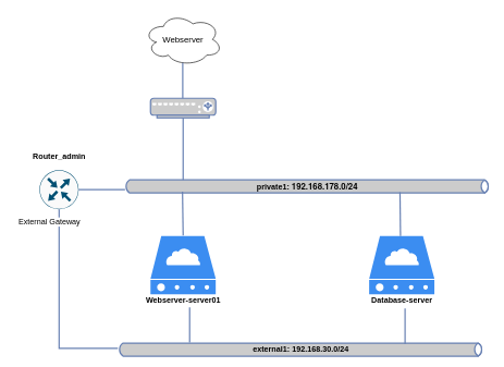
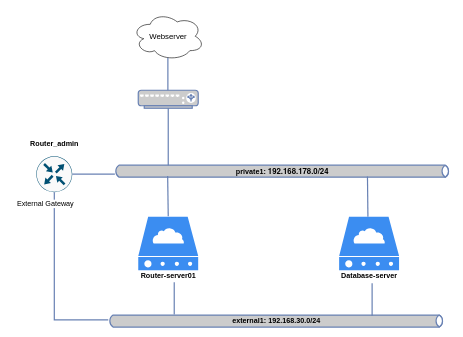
  <mxCell id="0" />
  <mxCell id="1" parent="0" />
  <mxCell id="2" value="" style="html=1;aspect=fixed;strokeColor=none;shadow=0;align=center;verticalAlign=top;fillColor=#3B8DF1;shape=mxgraph.gcp2.cloud_server" vertex="1" parent="1"><mxGeometry x="565" y="361" width="100" height="89" as="geometry" /></mxCell>
  <mxCell id="3" value="&lt;font size=&quot;1&quot;&gt;&lt;b style=&quot;font-size: 12px&quot;&gt;Database-server&lt;/b&gt;&lt;/font&gt;" style="text;html=1;align=center;verticalAlign=middle;resizable=0;points=[];autosize=1;" vertex="1" parent="1"><mxGeometry x="560" y="450" width="110" height="20" as="geometry" /></mxCell>
  <mxCell id="4" value="" style="html=1;aspect=fixed;strokeColor=none;shadow=0;align=center;verticalAlign=top;fillColor=#3B8DF1;shape=mxgraph.gcp2.cloud_server" vertex="1" parent="1"><mxGeometry x="230" y="361" width="100" height="89" as="geometry" /></mxCell>
- <mxCell id="5" value="&lt;b&gt;Webserver-server01&lt;/b&gt;" style="text;html=1;align=center;verticalAlign=middle;resizable=0;points=[];autosize=1;" vertex="1" parent="1"><mxGeometry x="215" y="450" width="130" height="20" as="geometry" /></mxCell>
+ <mxCell id="5" value="&lt;b&gt;Router-server01&lt;/b&gt;" style="text;html=1;align=center;verticalAlign=middle;resizable=0;points=[];autosize=1;" vertex="1" parent="1"><mxGeometry x="215" y="450" width="130" height="20" as="geometry" /></mxCell>
  <mxCell id="6" value="" style="fontColor=#0066CC;verticalAlign=top;verticalLabelPosition=bottom;labelPosition=center;align=center;html=1;outlineConnect=0;fillColor=#CCCCCC;strokeColor=#6881B3;gradientColor=none;gradientDirection=north;strokeWidth=2;shape=mxgraph.networks.load_balancer;" vertex="1" parent="1"><mxGeometry x="230" y="150" width="100" height="30" as="geometry" /></mxCell>
  <mxCell id="7" value="" style="points=[[0.5,0,0],[1,0.5,0],[0.5,1,0],[0,0.5,0],[0.145,0.145,0],[0.856,0.145,0],[0.855,0.856,0],[0.145,0.855,0]];verticalLabelPosition=bottom;html=1;verticalAlign=top;aspect=fixed;align=center;pointerEvents=1;shape=mxgraph.cisco19.rect;prIcon=router;fillColor=#FAFAFA;strokeColor=#005073;" vertex="1" parent="1"><mxGeometry x="60" y="260" width="60" height="60" as="geometry" /></mxCell>
  <mxCell id="8" value="&lt;font color=&quot;#000000&quot;&gt;&lt;b&gt;private1:&amp;nbsp;&lt;span style=&quot;font-family: &amp;#34;helvetica neue&amp;#34; , &amp;#34;helvetica&amp;#34; , &amp;#34;arial&amp;#34; , sans-serif ; font-size: 13px ; text-align: left&quot;&gt;192.168.178.0/24&lt;/span&gt;&lt;/b&gt;&lt;/font&gt;" style="html=1;fillColor=#CCCCCC;strokeColor=#6881B3;gradientColor=none;gradientDirection=north;strokeWidth=2;shape=mxgraph.networks.bus;gradientColor=none;gradientDirection=north;fontColor=#ffffff;perimeter=backbonePerimeter;backboneSize=20;" vertex="1" parent="1"><mxGeometry x="190" y="280" width="560" height="10" as="geometry" /></mxCell>
  <mxCell id="9" value="" style="strokeColor=#6881B3;edgeStyle=none;rounded=0;endArrow=none;html=1;strokeWidth=2;" edge="1" target="8" parent="1" source="6"><mxGeometry relative="1" as="geometry"><mxPoint x="300" y="220" as="sourcePoint" /></mxGeometry></mxCell>
  <mxCell id="10" value="" style="strokeColor=#6881B3;edgeStyle=none;rounded=0;endArrow=none;html=1;strokeWidth=2;exitX=0.159;exitY=1.3;exitDx=0;exitDy=0;exitPerimeter=0;" edge="1" parent="1" source="8"><mxGeometry relative="1" as="geometry"><mxPoint x="280" y="300" as="sourcePoint" /><mxPoint x="280" y="360" as="targetPoint" /></mxGeometry></mxCell>
  <mxCell id="11" value="" style="strokeColor=#6881B3;edgeStyle=none;rounded=0;endArrow=none;html=1;strokeWidth=2;exitX=0.754;exitY=1.4;exitDx=0;exitDy=0;exitPerimeter=0;entryX=0.48;entryY=0;entryDx=0;entryDy=0;entryPerimeter=0;" edge="1" parent="1" source="8" target="2"><mxGeometry relative="1" as="geometry"><mxPoint x="490" y="355" as="sourcePoint" /><mxPoint x="490" y="450" as="targetPoint" /></mxGeometry></mxCell>
  <mxCell id="12" value="" style="strokeColor=#6881B3;edgeStyle=none;rounded=0;endArrow=none;html=1;strokeWidth=2;exitX=1;exitY=0.5;exitDx=0;exitDy=0;exitPerimeter=0;" edge="1" parent="1" source="7"><mxGeometry relative="1" as="geometry"><mxPoint x="290" y="190" as="sourcePoint" /><mxPoint x="191" y="290" as="targetPoint" /></mxGeometry></mxCell>
  <mxCell id="13" value="&lt;font color=&quot;#000000&quot;&gt;&lt;b&gt;external1: 192.168.30.0/24&lt;br&gt;&lt;/b&gt;&lt;/font&gt;" style="html=1;fillColor=#CCCCCC;strokeColor=#6881B3;gradientColor=none;gradientDirection=north;strokeWidth=2;shape=mxgraph.networks.bus;gradientColor=none;gradientDirection=north;fontColor=#ffffff;perimeter=backbonePerimeter;backboneSize=20;" vertex="1" parent="1"><mxGeometry x="180" y="530" width="560" height="10" as="geometry" /></mxCell>
  <mxCell id="14" value="" style="strokeColor=#6881B3;edgeStyle=none;rounded=0;endArrow=none;html=1;strokeWidth=2;" edge="1" parent="1" source="7"><mxGeometry relative="1" as="geometry"><mxPoint x="89.5" y="320" as="sourcePoint" /><mxPoint x="180" y="533" as="targetPoint" /><Array as="points"><mxPoint x="90" y="533" /></Array></mxGeometry></mxCell>
  <mxCell id="15" value="" style="strokeColor=#6881B3;edgeStyle=none;rounded=0;endArrow=none;html=1;strokeWidth=2;" edge="1" parent="1"><mxGeometry relative="1" as="geometry"><mxPoint x="620" y="472" as="sourcePoint" /><mxPoint x="620" y="526" as="targetPoint" /></mxGeometry></mxCell>
  <mxCell id="16" value="" style="strokeColor=#6881B3;edgeStyle=none;rounded=0;endArrow=none;html=1;strokeWidth=2;" edge="1" parent="1"><mxGeometry relative="1" as="geometry"><mxPoint x="290" y="470" as="sourcePoint" /><mxPoint x="290" y="524" as="targetPoint" /></mxGeometry></mxCell>
  <mxCell id="17" value="&lt;span style=&quot;background-color: rgb(255 , 255 , 255)&quot;&gt;External Gate&lt;/span&gt;way" style="text;html=1;align=center;verticalAlign=middle;resizable=0;points=[];autosize=1;" vertex="1" parent="1"><mxGeometry x="20" y="330" width="110" height="20" as="geometry" /></mxCell>
  <mxCell id="18" value="Router_admin" style="text;html=1;align=center;verticalAlign=middle;resizable=0;points=[];autosize=1;fontStyle=1" vertex="1" parent="1"><mxGeometry x="40" y="230" width="100" height="20" as="geometry" /></mxCell>
  <mxCell id="19" value="&lt;font style=&quot;font-size: 13px&quot;&gt;Webserver&lt;/font&gt;" style="ellipse;shape=cloud;whiteSpace=wrap;html=1;" vertex="1" parent="1"><mxGeometry x="220" y="20" width="120" height="80" as="geometry" /></mxCell>
  <mxCell id="20" value="" style="strokeColor=#6881B3;edgeStyle=none;rounded=0;endArrow=none;html=1;strokeWidth=2;" edge="1" parent="1"><mxGeometry relative="1" as="geometry"><mxPoint x="279.41" y="96" as="sourcePoint" /><mxPoint x="279.41" y="150" as="targetPoint" /></mxGeometry></mxCell>
